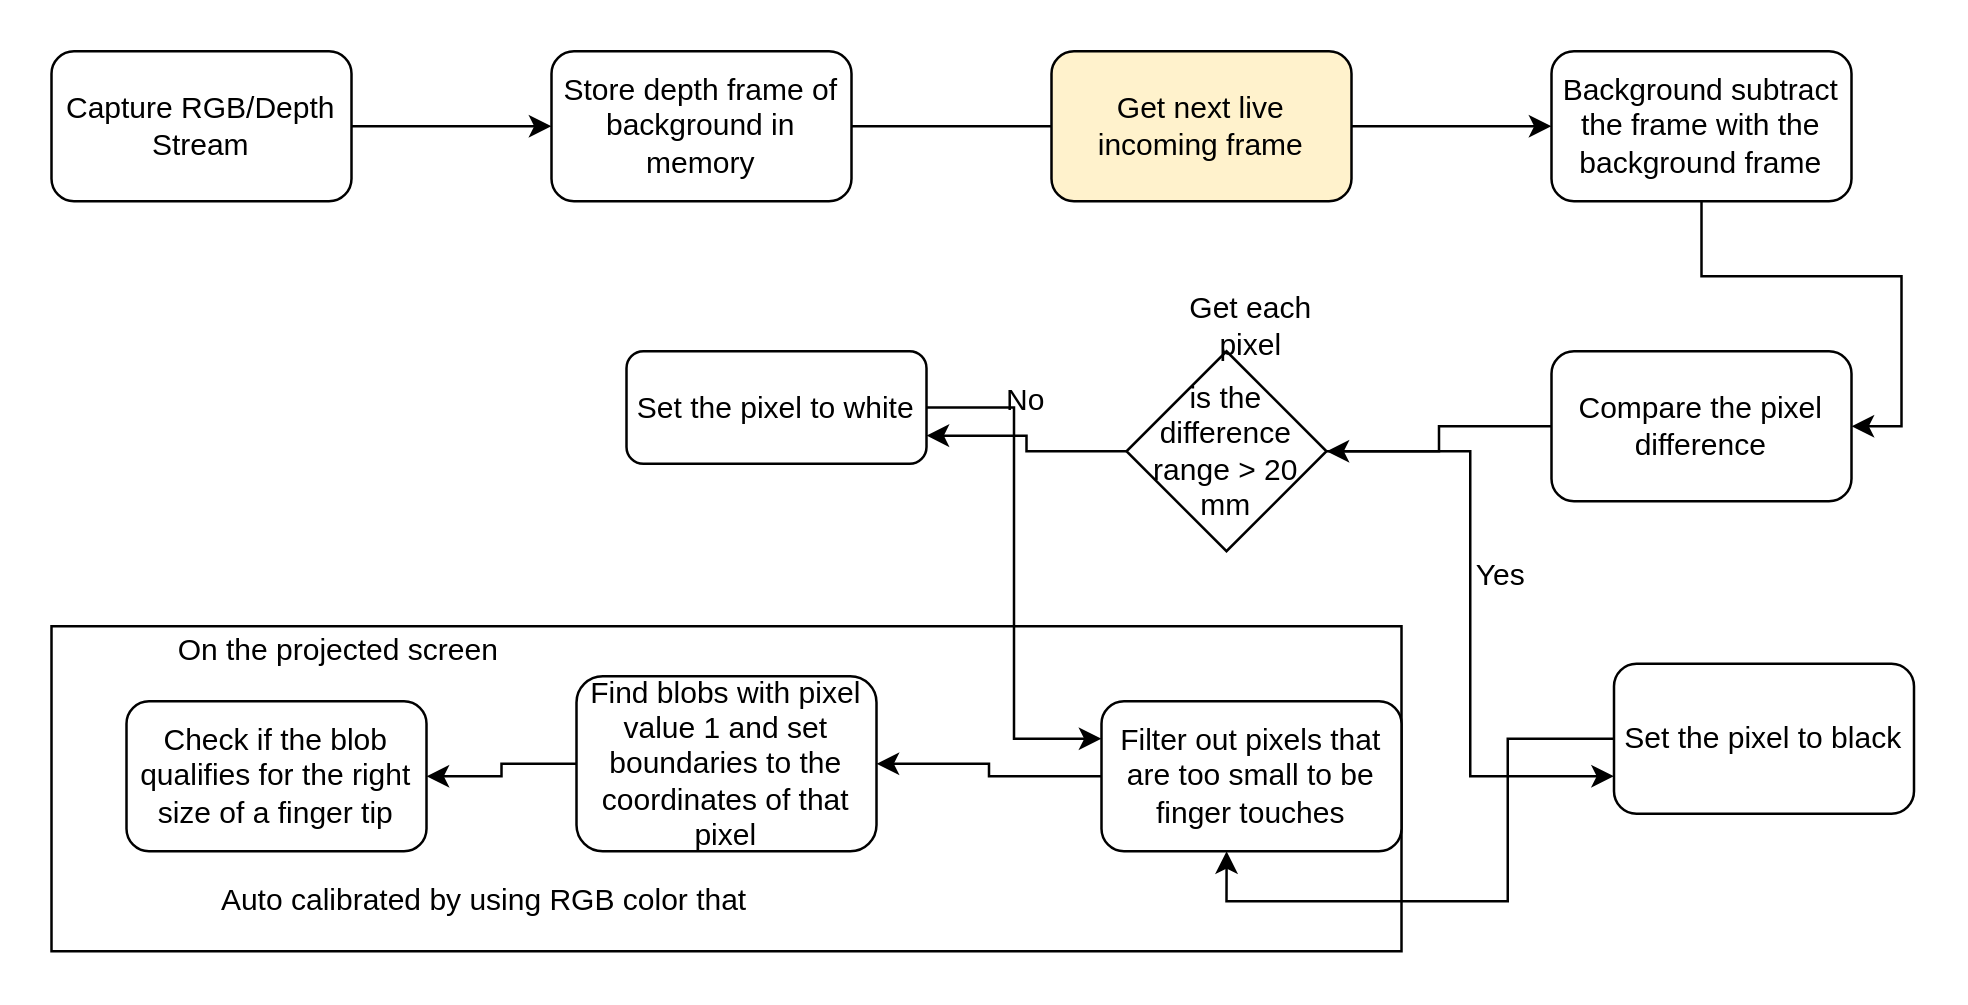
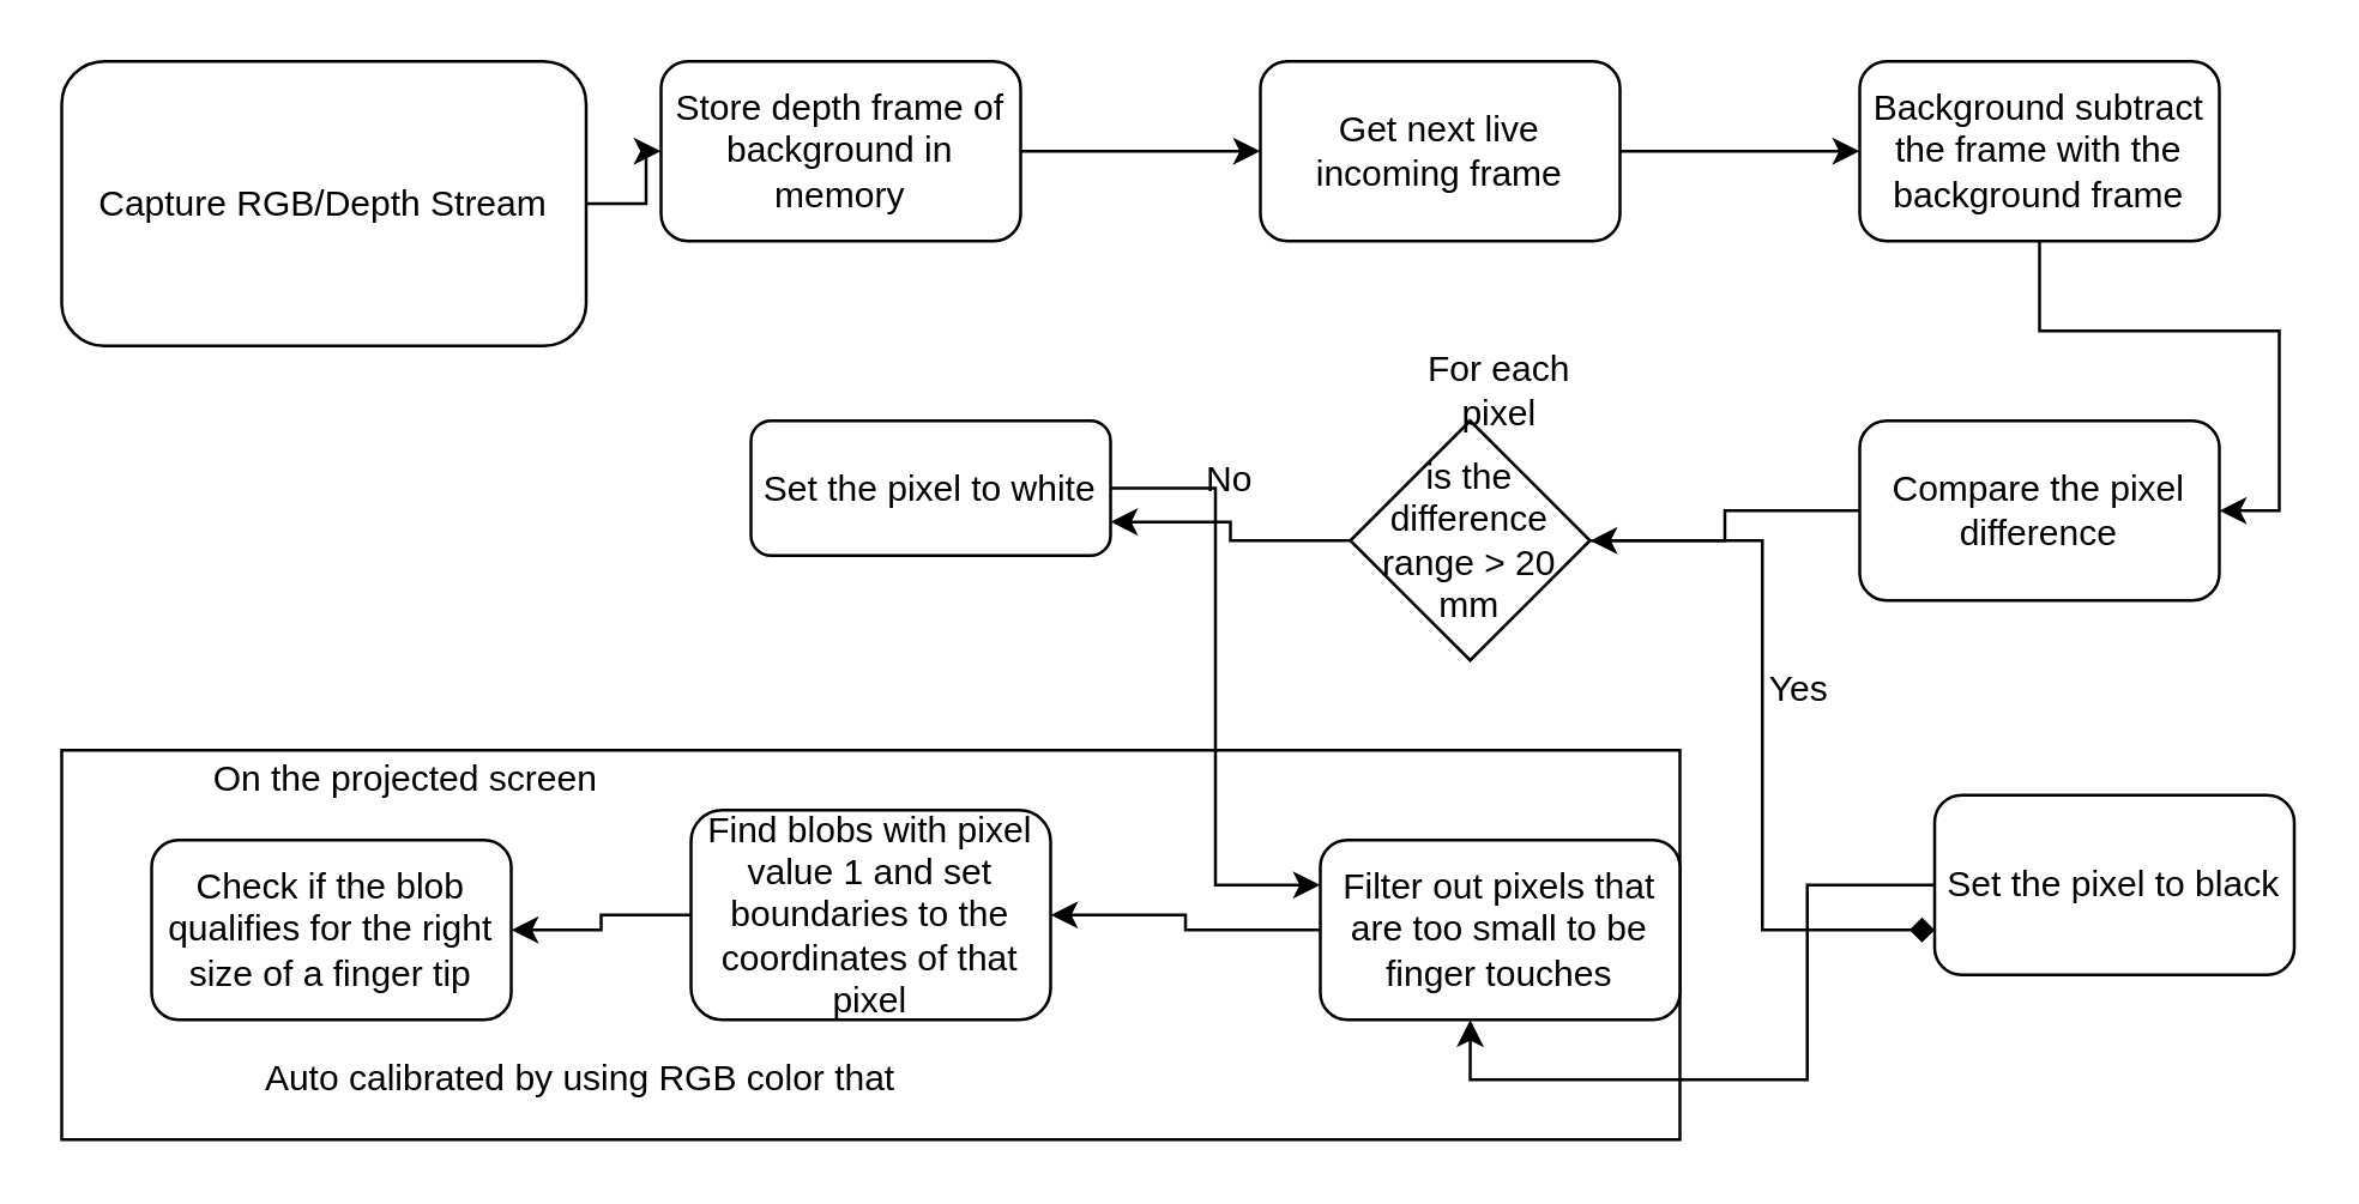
  <mxCell id="0" />
  <mxCell id="1" parent="0" />
  <mxCell id="2" value="" style="rounded=0;whiteSpace=wrap;html=1;" vertex="1" parent="1"><mxGeometry x="20" y="250" width="540" height="130" as="geometry" /></mxCell>
  <mxCell id="3" style="edgeStyle=orthogonalEdgeStyle;rounded=0;orthogonalLoop=1;jettySize=auto;html=1;entryX=0;entryY=0.5;entryDx=0;entryDy=0;" edge="1" parent="1" source="4" target="6"><mxGeometry relative="1" as="geometry" /></mxCell>
- <mxCell id="4" value="Capture RGB/Depth Stream" style="rounded=1;whiteSpace=wrap;html=1;" vertex="1" parent="1"><mxGeometry x="20" y="20" width="120" height="60" as="geometry" /></mxCell>
- <mxCell id="5" style="edgeStyle=orthogonalEdgeStyle;rounded=0;orthogonalLoop=1;jettySize=auto;html=1;entryX=0;entryY=0.5;entryDx=0;entryDy=0;endArrow=none;" edge="1" parent="1" source="6" target="8"><mxGeometry relative="1" as="geometry" /></mxCell>
+ <mxCell id="4" value="Capture RGB/Depth Stream" style="rounded=1;whiteSpace=wrap;html=1;" vertex="1" parent="1"><mxGeometry x="20" y="20" width="175" height="95" as="geometry" /></mxCell>
+ <mxCell id="5" style="edgeStyle=orthogonalEdgeStyle;rounded=0;orthogonalLoop=1;jettySize=auto;html=1;entryX=0;entryY=0.5;entryDx=0;entryDy=0;" edge="1" parent="1" source="6" target="8"><mxGeometry relative="1" as="geometry" /></mxCell>
  <mxCell id="6" value="Store depth frame of background in memory" style="rounded=1;whiteSpace=wrap;html=1;" vertex="1" parent="1"><mxGeometry x="220" y="20" width="120" height="60" as="geometry" /></mxCell>
  <mxCell id="7" style="edgeStyle=orthogonalEdgeStyle;rounded=0;orthogonalLoop=1;jettySize=auto;html=1;" edge="1" parent="1" source="8" target="10"><mxGeometry relative="1" as="geometry" /></mxCell>
- <mxCell id="8" value="Get next live incoming frame" style="rounded=1;whiteSpace=wrap;html=1;fillColor=#fff2cc;" vertex="1" parent="1"><mxGeometry x="420" y="20" width="120" height="60" as="geometry" /></mxCell>
+ <mxCell id="8" value="Get next live incoming frame" style="rounded=1;whiteSpace=wrap;html=1;" vertex="1" parent="1"><mxGeometry x="420" y="20" width="120" height="60" as="geometry" /></mxCell>
  <mxCell id="9" style="edgeStyle=orthogonalEdgeStyle;rounded=0;orthogonalLoop=1;jettySize=auto;html=1;entryX=1;entryY=0.5;entryDx=0;entryDy=0;" edge="1" parent="1" source="10" target="12"><mxGeometry relative="1" as="geometry" /></mxCell>
  <mxCell id="10" value="Background subtract the frame with the background frame" style="rounded=1;whiteSpace=wrap;html=1;" vertex="1" parent="1"><mxGeometry x="620" y="20" width="120" height="60" as="geometry" /></mxCell>
  <mxCell id="11" style="edgeStyle=orthogonalEdgeStyle;rounded=0;orthogonalLoop=1;jettySize=auto;html=1;" edge="1" parent="1" source="12" target="15"><mxGeometry relative="1" as="geometry" /></mxCell>
  <mxCell id="12" value="Compare the pixel difference" style="rounded=1;whiteSpace=wrap;html=1;" vertex="1" parent="1"><mxGeometry x="620" y="140" width="120" height="60" as="geometry" /></mxCell>
  <mxCell id="13" style="edgeStyle=orthogonalEdgeStyle;rounded=0;orthogonalLoop=1;jettySize=auto;html=1;entryX=1;entryY=0.75;entryDx=0;entryDy=0;" edge="1" parent="1" source="15" target="17"><mxGeometry relative="1" as="geometry" /></mxCell>
- <mxCell id="14" style="edgeStyle=orthogonalEdgeStyle;rounded=0;orthogonalLoop=1;jettySize=auto;html=1;entryX=0;entryY=0.75;entryDx=0;entryDy=0;" edge="1" parent="1" source="15" target="19"><mxGeometry relative="1" as="geometry" /></mxCell>
+ <mxCell id="14" style="edgeStyle=orthogonalEdgeStyle;rounded=0;orthogonalLoop=1;jettySize=auto;html=1;entryX=0;entryY=0.75;entryDx=0;entryDy=0;endArrow=diamond;" edge="1" parent="1" source="15" target="19"><mxGeometry relative="1" as="geometry" /></mxCell>
  <mxCell id="15" value="&lt;span&gt;is the difference range &amp;gt; 20 mm&lt;/span&gt;" style="rhombus;whiteSpace=wrap;html=1;" vertex="1" parent="1"><mxGeometry x="450" y="140" width="80" height="80" as="geometry" /></mxCell>
  <mxCell id="16" style="edgeStyle=orthogonalEdgeStyle;rounded=0;orthogonalLoop=1;jettySize=auto;html=1;entryX=0;entryY=0.25;entryDx=0;entryDy=0;" edge="1" parent="1" source="17" target="22"><mxGeometry relative="1" as="geometry" /></mxCell>
  <mxCell id="17" value="Set the pixel to white" style="rounded=1;whiteSpace=wrap;html=1;" vertex="1" parent="1"><mxGeometry x="250" y="140" width="120" height="45" as="geometry" /></mxCell>
  <mxCell id="18" style="edgeStyle=orthogonalEdgeStyle;rounded=0;orthogonalLoop=1;jettySize=auto;html=1;entryX=0.417;entryY=1;entryDx=0;entryDy=0;entryPerimeter=0;" edge="1" parent="1" source="19" target="22"><mxGeometry relative="1" as="geometry" /></mxCell>
  <mxCell id="19" value="Set the pixel to black" style="rounded=1;whiteSpace=wrap;html=1;" vertex="1" parent="1"><mxGeometry x="645" y="265" width="120" height="60" as="geometry" /></mxCell>
- <mxCell id="20" value="Get each pixel" style="text;html=1;strokeColor=none;fillColor=none;align=center;verticalAlign=middle;whiteSpace=wrap;rounded=0;" vertex="1" parent="1"><mxGeometry x="470" y="120" width="60" height="20" as="geometry" /></mxCell>
+ <mxCell id="20" value="For each pixel" style="text;html=1;strokeColor=none;fillColor=none;align=center;verticalAlign=middle;whiteSpace=wrap;rounded=0;" vertex="1" parent="1"><mxGeometry x="470" y="120" width="60" height="20" as="geometry" /></mxCell>
  <mxCell id="21" style="edgeStyle=orthogonalEdgeStyle;rounded=0;orthogonalLoop=1;jettySize=auto;html=1;entryX=1;entryY=0.5;entryDx=0;entryDy=0;" edge="1" parent="1" source="22" target="24"><mxGeometry relative="1" as="geometry" /></mxCell>
  <mxCell id="22" value="Filter out pixels that are too small to be finger touches" style="rounded=1;whiteSpace=wrap;html=1;" vertex="1" parent="1"><mxGeometry x="440" y="280" width="120" height="60" as="geometry" /></mxCell>
  <mxCell id="23" style="edgeStyle=orthogonalEdgeStyle;rounded=0;orthogonalLoop=1;jettySize=auto;html=1;entryX=1;entryY=0.5;entryDx=0;entryDy=0;" edge="1" parent="1" source="24" target="25"><mxGeometry relative="1" as="geometry" /></mxCell>
  <mxCell id="24" value="Find blobs with pixel value 1 and set boundaries to the coordinates of that pixel" style="rounded=1;whiteSpace=wrap;html=1;" vertex="1" parent="1"><mxGeometry x="230" y="270" width="120" height="70" as="geometry" /></mxCell>
  <mxCell id="25" value="Check if the blob qualifies for the right size of a finger tip" style="rounded=1;whiteSpace=wrap;html=1;" vertex="1" parent="1"><mxGeometry x="50" y="280" width="120" height="60" as="geometry" /></mxCell>
  <mxCell id="26" value="On the projected screen" style="text;html=1;strokeColor=none;fillColor=none;align=center;verticalAlign=middle;whiteSpace=wrap;rounded=0;" vertex="1" parent="1"><mxGeometry x="50" y="250" width="170" height="20" as="geometry" /></mxCell>
  <mxCell id="27" value="Auto calibrated by using RGB color that&amp;nbsp;" style="text;html=1;strokeColor=none;fillColor=none;align=center;verticalAlign=middle;whiteSpace=wrap;rounded=0;" vertex="1" parent="1"><mxGeometry x="60" y="350" width="270" height="20" as="geometry" /></mxCell>
  <mxCell id="28" value="Yes" style="text;html=1;strokeColor=none;fillColor=none;align=center;verticalAlign=middle;whiteSpace=wrap;rounded=0;" vertex="1" parent="1"><mxGeometry x="580" y="220" width="40" height="20" as="geometry" /></mxCell>
  <mxCell id="29" value="No" style="text;html=1;strokeColor=none;fillColor=none;align=center;verticalAlign=middle;whiteSpace=wrap;rounded=0;" vertex="1" parent="1"><mxGeometry x="390" y="150" width="40" height="20" as="geometry" /></mxCell>
